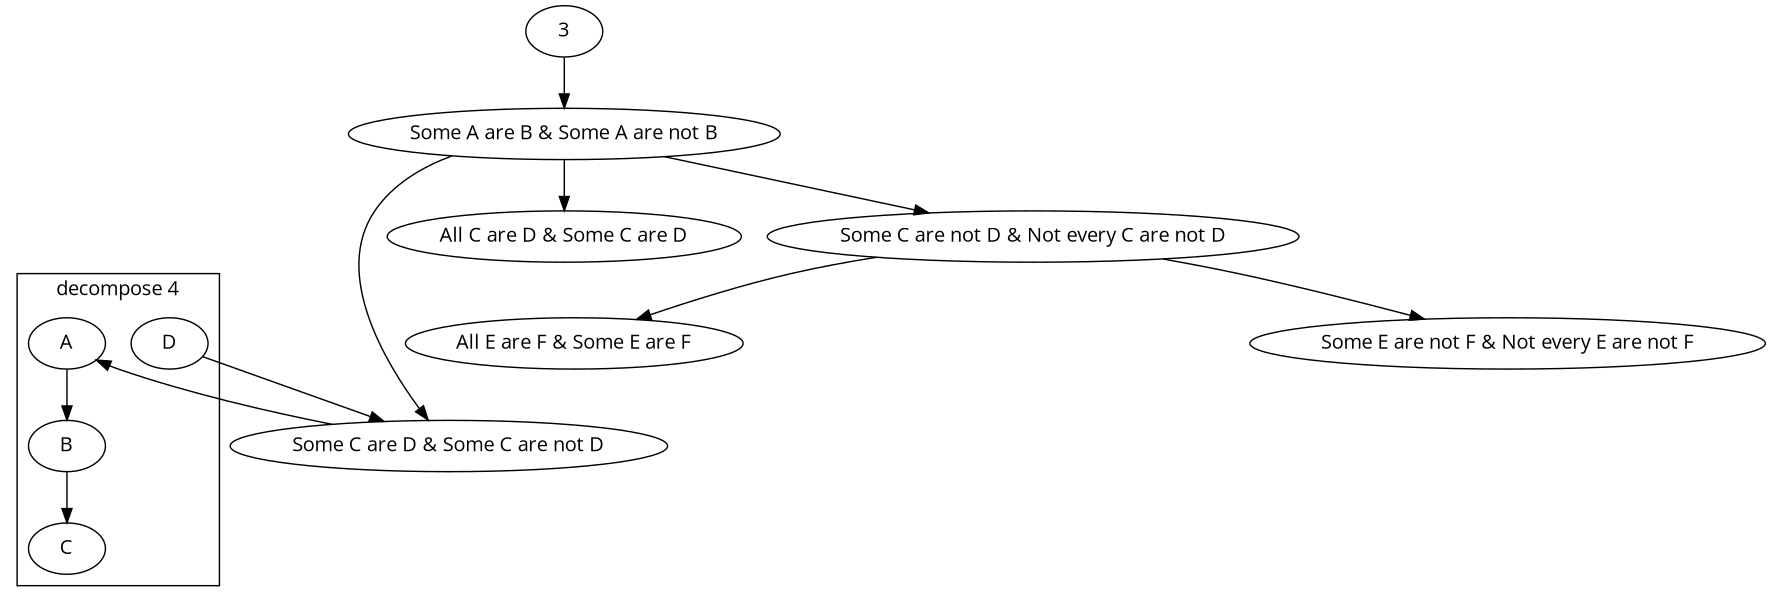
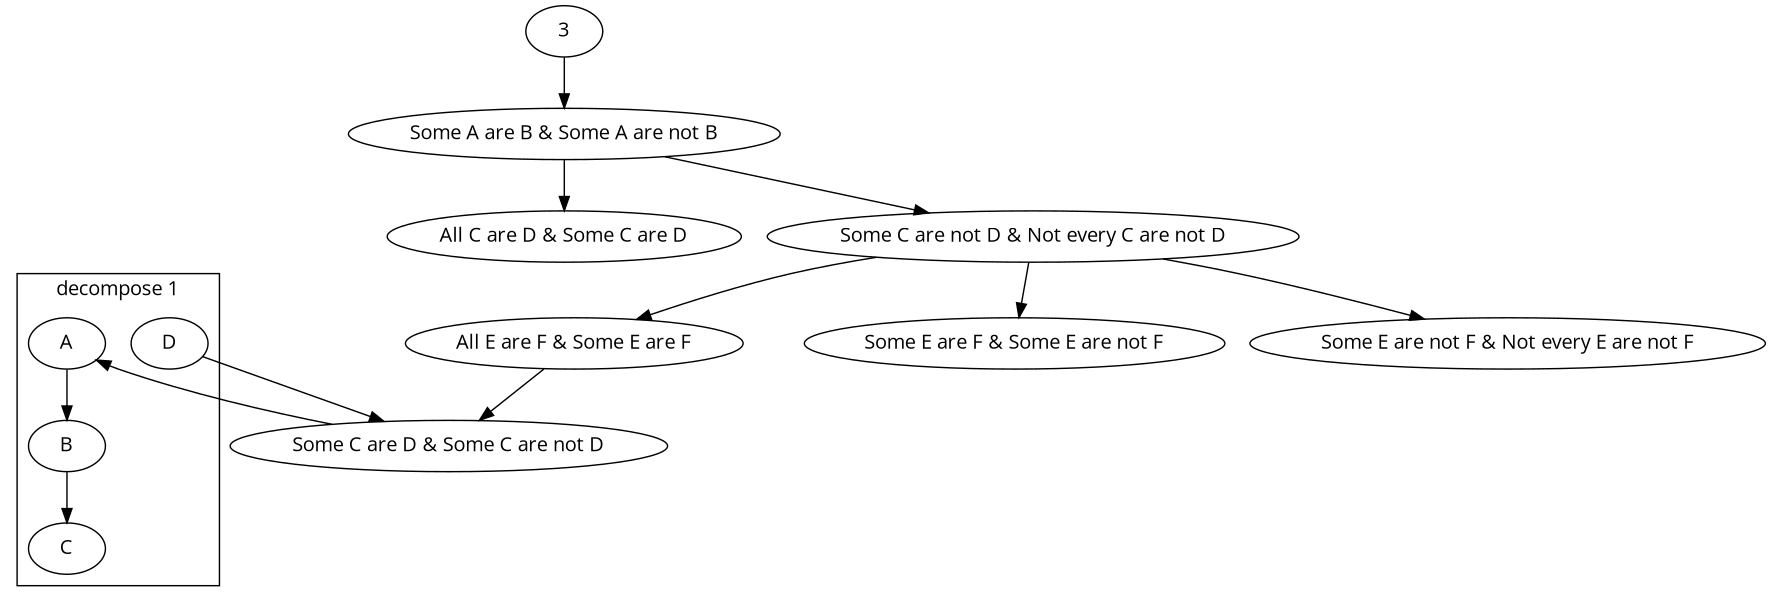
  digraph {
    fontname="Open Sans"
    node [fontname="Open Sans"]
    edge [fontname="Open Sans"]
    A
    B
    C
    D
    "Some C are D & Some C are not D"
    n6 [label=3]
    "Some A are B & Some A are not B"
    "All C are D & Some C are D"
    "Some C are not D & Not every C are not D"
    "All E are F & Some E are F"
+   "Some E are F & Some E are not F"
    "Some E are not F & Not every E are not F"
    subgraph cluster_1 {
      color=black
-     label="decompose 4"
+     label="decompose 1"
      A
      B
      C
      D
    }
    A -> B
    B -> C
    D -> "Some C are D & Some C are not D"
    "Some C are D & Some C are not D" -> A
    n6 -> "Some A are B & Some A are not B"
-   "Some A are B & Some A are not B" -> "Some C are D & Some C are not D"
+   "All E are F & Some E are F" -> "Some C are D & Some C are not D"
    "Some A are B & Some A are not B" -> "All C are D & Some C are D"
    "Some A are B & Some A are not B" -> "Some C are not D & Not every C are not D"
    "Some C are not D & Not every C are not D" -> "All E are F & Some E are F"
+   "Some C are not D & Not every C are not D" -> "Some E are F & Some E are not F"
    "Some C are not D & Not every C are not D" -> "Some E are not F & Not every E are not F"
  }
